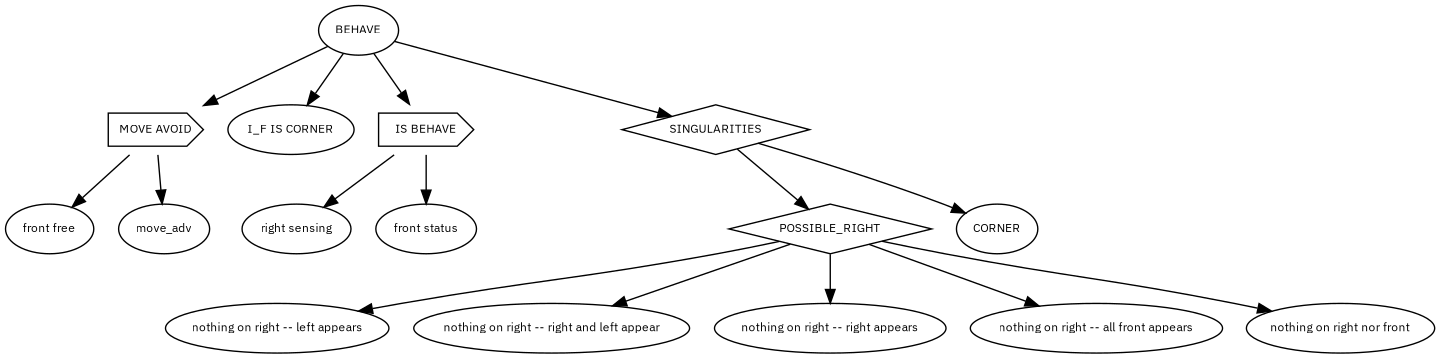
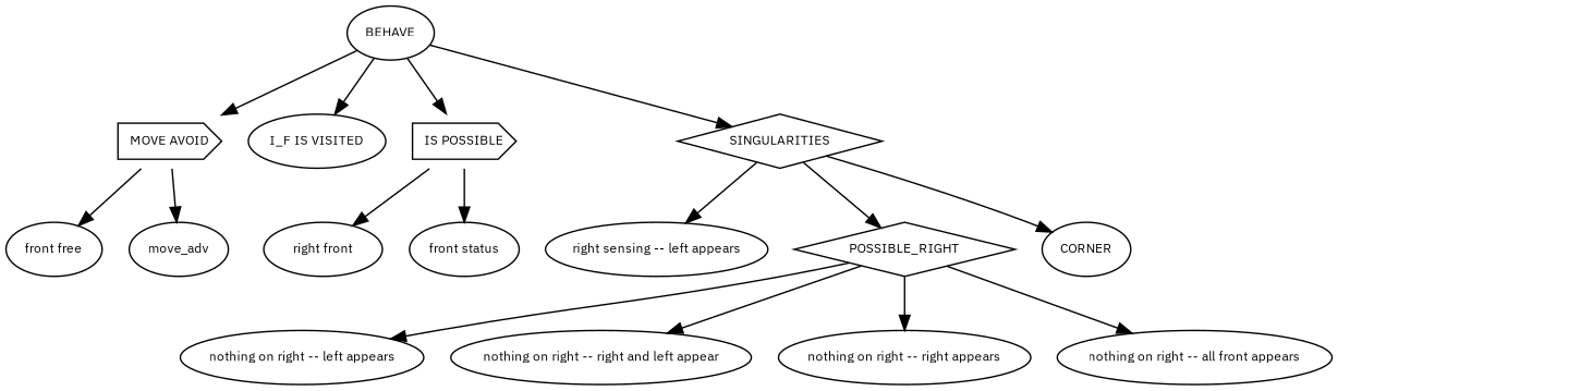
  strict digraph {
    bgcolor=white
    fontname="IBM Plex Sans"
    ordering=out
    node [color=black fontname="IBM Plex Sans" fontsize=9]
    edge [fontname="IBM Plex Sans"]
    "MOVE AVOID" [shape=cds]
    "front free"
    move_adv
    BEHAVE
-   "I_F IS VISITED" [label="I_F IS CORNER"]
-   "IS POSSIBLE" [shape=cds label="IS BEHAVE"]
+   "I_F IS VISITED"
+   "IS POSSIBLE" [shape=cds]
    SINGULARITIES [shape=diamond]
-   "right sensing"
+   "right sensing" [label="right front"]
    "front status"
+   "right sensing -- left appears"
    n11 [label=POSSIBLE_RIGHT shape=diamond]
    CORNER
    "nothing on right -- left appears"
    "nothing on right -- right and left appear"
    "nothing on right -- right appears"
    "nothing on right -- all front appears"
-   "nothing on right nor front"
    "MOVE AVOID" -> "front free"
    "MOVE AVOID" -> move_adv
    BEHAVE -> "MOVE AVOID"
    BEHAVE -> "I_F IS VISITED"
    BEHAVE -> "IS POSSIBLE"
    BEHAVE -> SINGULARITIES
    "IS POSSIBLE" -> "right sensing"
    "IS POSSIBLE" -> "front status"
+   SINGULARITIES -> "right sensing -- left appears"
    SINGULARITIES -> n11
    SINGULARITIES -> CORNER
    n11 -> "nothing on right -- left appears"
    n11 -> "nothing on right -- right and left appear"
    n11 -> "nothing on right -- right appears"
    n11 -> "nothing on right -- all front appears"
-   n11 -> "nothing on right nor front"
  }
